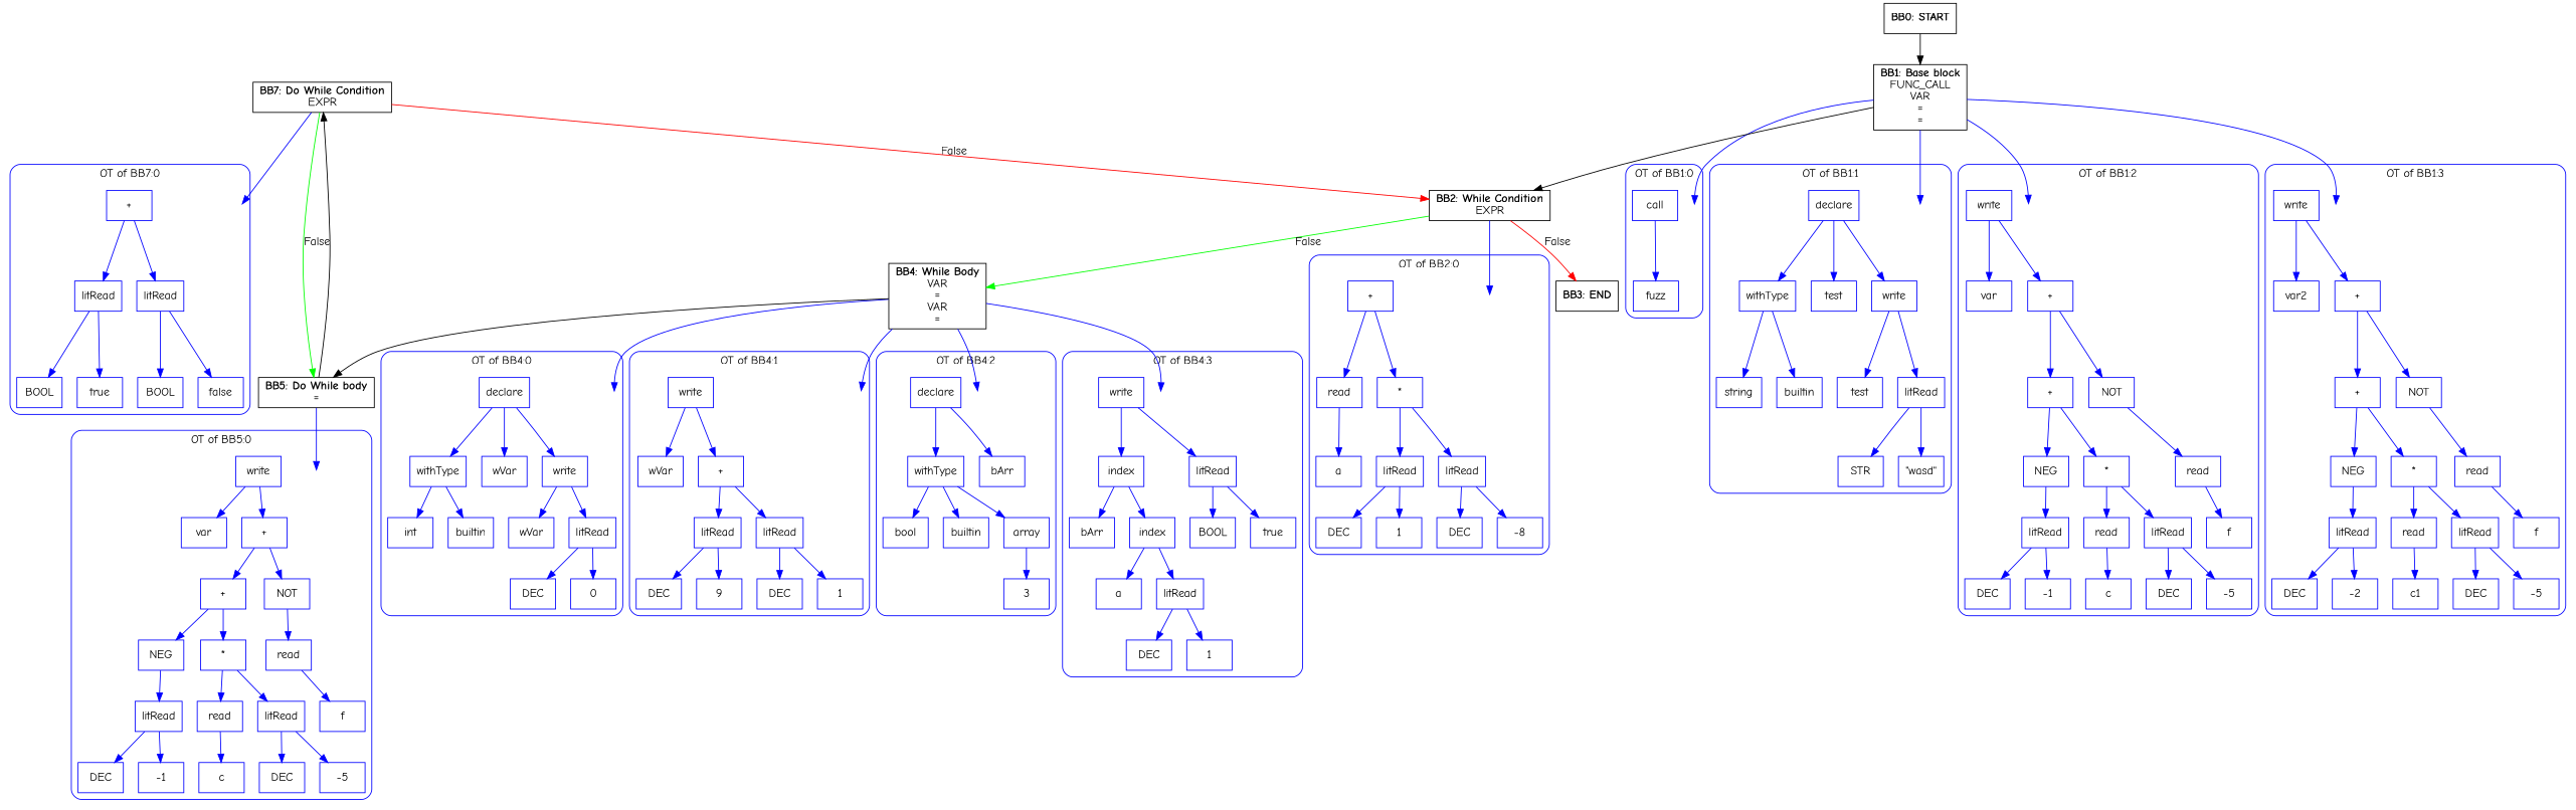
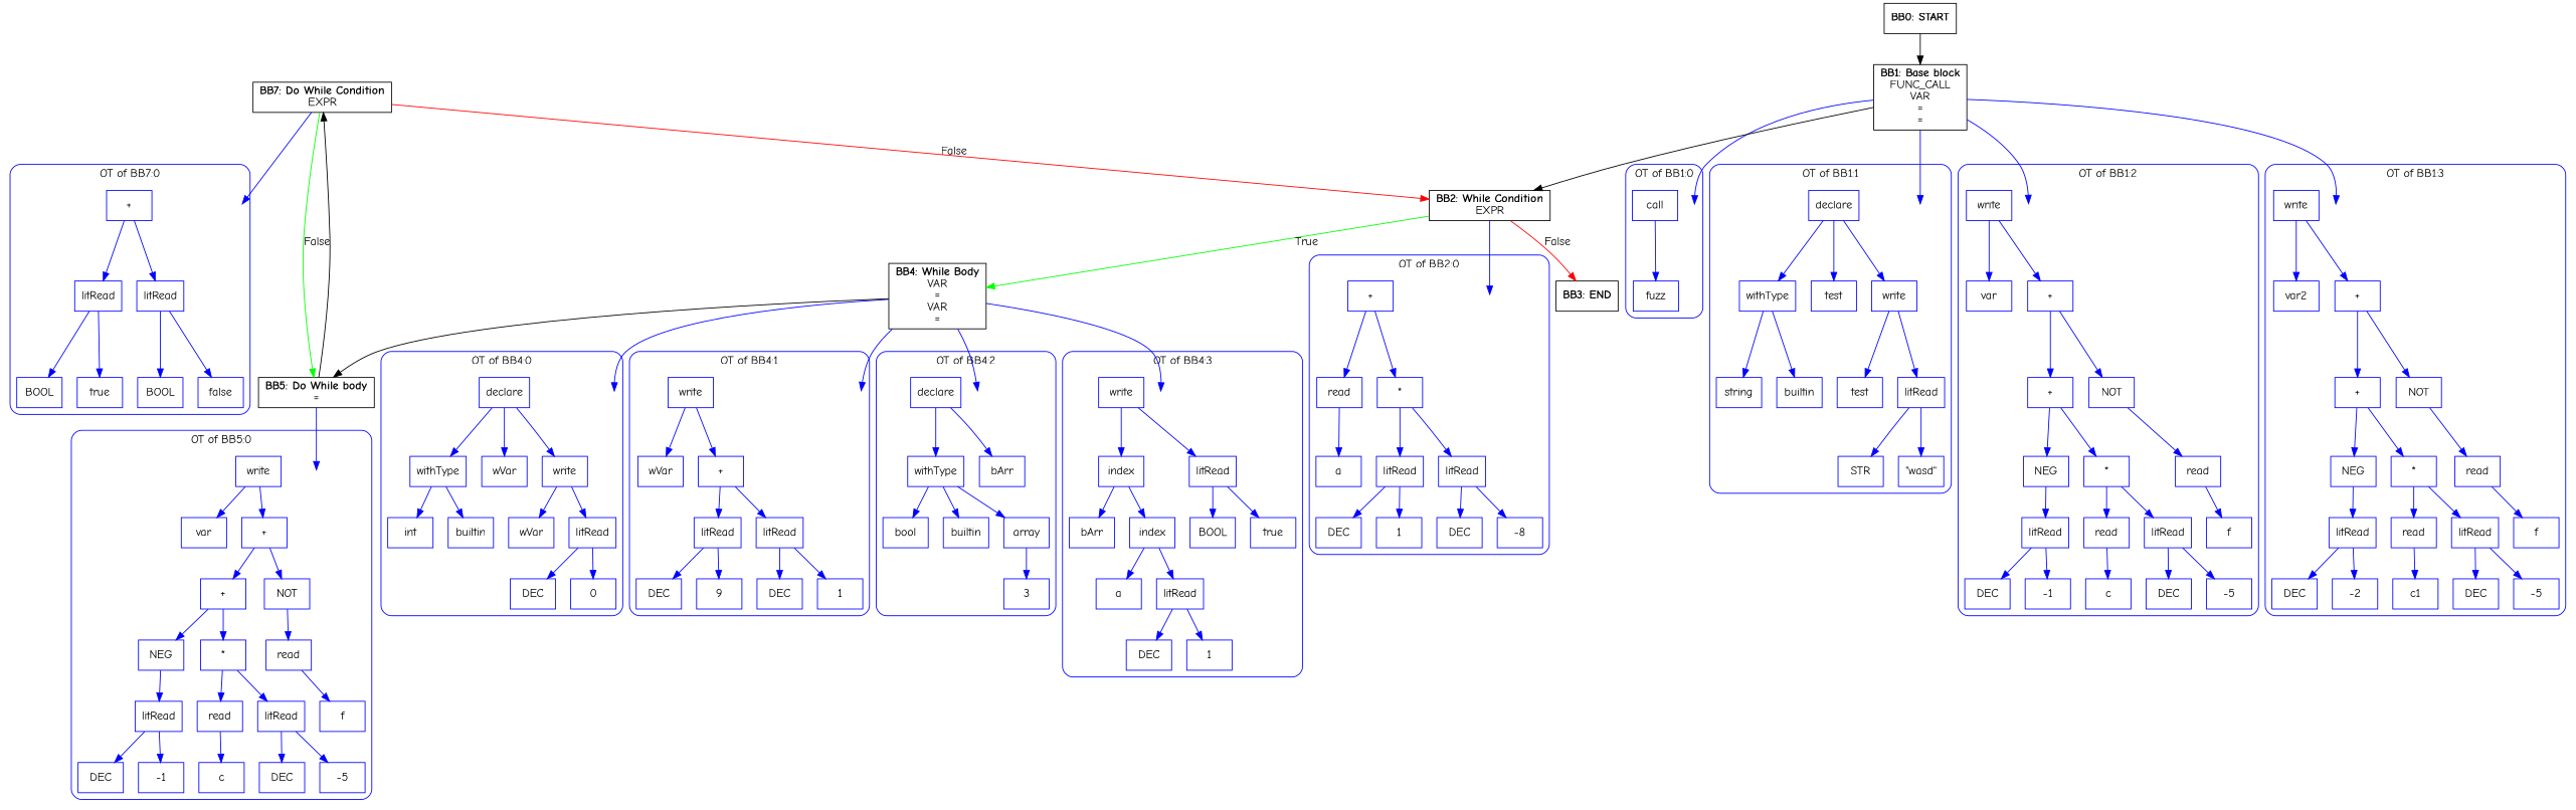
  digraph {
    compound=true
    fontname="Comic Neue"
    splines=true
    node [fontname="Comic Neue" shape=rectangle color=blue]
    edge [color=blue fontname="Comic Neue"]
    entry0 [shape=point style=invis color=""]
    n2 [label="+"]
    n3 [label=litRead]
    n4 [label=litRead]
    n5 [label=BOOL]
    n6 [label=true]
    n7 [label=BOOL]
    n8 [label=false]
    entry1 [shape=point style=invis color=""]
    n10 [label=write]
    n11 [label=var]
    n12 [label="+"]
    n13 [label="+"]
    n14 [label=NOT]
    n15 [label=NEG]
    n16 [label="*"]
    n17 [label=litRead]
    n18 [label=DEC]
    n19 [label=-1]
    n20 [label=read]
    n21 [label=litRead]
    n22 [label=c]
    n23 [label=DEC]
    n24 [label=-5]
    n25 [label=read]
    n26 [label=f]
    entry2 [shape=point style=invis color=""]
    n28 [label=declare]
    n29 [label=withType]
    n30 [label=wVar]
    n31 [label=write]
    n32 [label=int]
    n33 [label=builtin]
    n34 [label=wVar]
    n35 [label=litRead]
    n36 [label=DEC]
    n37 [label=0]
    entry3 [shape=point style=invis color=""]
    n39 [label=write]
    n40 [label=wVar]
    n41 [label="+"]
    n42 [label=litRead]
    n43 [label=litRead]
    n44 [label=DEC]
    n45 [label=9]
    n46 [label=DEC]
    n47 [label=1]
    entry4 [shape=point style=invis color=""]
    n49 [label=declare]
    n50 [label=withType]
    n51 [label=bArr]
    n52 [label=bool]
    n53 [label=builtin]
    n54 [label=array]
    n55 [label=3]
    entry5 [shape=point style=invis color=""]
    n57 [label=write]
    n58 [label=index]
    n59 [label=litRead]
    n60 [label=bArr]
    n61 [label=index]
    n62 [label=a]
    n63 [label=litRead]
    n64 [label=DEC]
    n65 [label=1]
    n66 [label=BOOL]
    n67 [label=true]
    entry6 [shape=point style=invis color=""]
    n69 [label="+"]
    n70 [label=read]
    n71 [label="*"]
    n72 [label=a]
    n73 [label=litRead]
    n74 [label=litRead]
    n75 [label=DEC]
    n76 [label=1]
    n77 [label=DEC]
    n78 [label=-8]
    entry7 [shape=point style=invis color=""]
    n80 [label=call]
    n81 [label=fuzz]
    entry8 [shape=point style=invis color=""]
    n83 [label=declare]
    n84 [label=withType]
    n85 [label=test]
    n86 [label=write]
    n87 [label=string]
    n88 [label=builtin]
    n89 [label=test]
    n90 [label=litRead]
    n91 [label=STR]
    n92 [label="\"wasd\""]
    entry9 [shape=point style=invis color=""]
    n94 [label=write]
    n95 [label=var]
    n96 [label="+"]
    n97 [label="+"]
    n98 [label=NOT]
    n99 [label=NEG]
    n100 [label="*"]
    n101 [label=litRead]
    n102 [label=DEC]
    n103 [label=-1]
    n104 [label=read]
    n105 [label=litRead]
    n106 [label=c]
    n107 [label=DEC]
    n108 [label=-5]
    n109 [label=read]
    n110 [label=f]
    entry10 [shape=point style=invis color=""]
    n112 [label=write]
    n113 [label=var2]
    n114 [label="+"]
    n115 [label="+"]
    n116 [label=NOT]
    n117 [label=NEG]
    n118 [label="*"]
    n119 [label=litRead]
    n120 [label=DEC]
    n121 [label=-2]
    n122 [label=read]
    n123 [label=litRead]
    n124 [label=c1]
    n125 [label=DEC]
    n126 [label=-5]
    n127 [label=read]
    n128 [label=f]
    n129 [label=<<B>BB7: Do While Condition</B><BR ALIGN="CENTER"/>EXPR<BR ALIGN="CENTER"/>> color=""]
    n130 [label=<<B>BB5: Do While body</B><BR ALIGN="CENTER"/>=<BR ALIGN="CENTER"/>> color=""]
    n131 [label=<<B>BB2: While Condition</B><BR ALIGN="CENTER"/>EXPR<BR ALIGN="CENTER"/>> color=""]
    n132 [label=<<B>BB4: While Body</B><BR ALIGN="CENTER"/>VAR<BR ALIGN="CENTER"/>=<BR ALIGN="CENTER"/>VAR<BR ALIGN="CENTER"/>=<BR ALIGN="CENTER"/>> color=""]
    n133 [label=<<B>BB3: END</B><BR ALIGN="CENTER"/>> color=""]
    n134 [label=<<B>BB1: Base block</B><BR ALIGN="CENTER"/>FUNC_CALL<BR ALIGN="CENTER"/>VAR<BR ALIGN="CENTER"/>=<BR ALIGN="CENTER"/>=<BR ALIGN="CENTER"/>> color=""]
    n135 [label=<<B>BB0: START</B><BR ALIGN="CENTER"/>> color=""]
    subgraph cluster_1 {
      color=blue
      label="OT of BB7:0"
      style=rounded
      entry0
      n2
      n3
      n4
      n5
      n6
      n7
      n8
    }
    subgraph cluster_2 {
      color=blue
      label="OT of BB5:0"
      style=rounded
      entry1
      n10
      n11
      n12
      n13
      n14
      n15
      n16
      n17
      n18
      n19
      n20
      n21
      n22
      n23
      n24
      n25
      n26
    }
    subgraph cluster_3 {
      color=blue
      label="OT of BB4:0"
      style=rounded
      entry2
      n28
      n29
      n30
      n31
      n32
      n33
      n34
      n35
      n36
      n37
    }
    subgraph cluster_4 {
      color=blue
      label="OT of BB4:1"
      style=rounded
      entry3
      n39
      n40
      n41
      n42
      n43
      n44
      n45
      n46
      n47
    }
    subgraph cluster_5 {
      color=blue
      label="OT of BB4:2"
      style=rounded
      entry4
      n49
      n50
      n51
      n52
      n53
      n54
      n55
    }
    subgraph cluster_6 {
      color=blue
      label="OT of BB4:3"
      style=rounded
      entry5
      n57
      n58
      n59
      n60
      n61
      n62
      n63
      n64
      n65
      n66
      n67
    }
    subgraph cluster_7 {
      color=blue
      label="OT of BB2:0"
      style=rounded
      entry6
      n69
      n70
      n71
      n72
      n73
      n74
      n75
      n76
      n77
      n78
    }
    subgraph cluster_8 {
      color=blue
      label="OT of BB1:0"
      style=rounded
      entry7
      n80
      n81
    }
    subgraph cluster_9 {
      color=blue
      label="OT of BB1:1"
      style=rounded
      entry8
      n83
      n84
      n85
      n86
      n87
      n88
      n89
      n90
      n91
      n92
    }
    subgraph cluster_10 {
      color=blue
      label="OT of BB1:2"
      style=rounded
      entry9
      n94
      n95
      n96
      n97
      n98
      n99
      n100
      n101
      n102
      n103
      n104
      n105
      n106
      n107
      n108
      n109
      n110
    }
    subgraph cluster_11 {
      color=blue
      label="OT of BB1:3"
      style=rounded
      entry10
      n112
      n113
      n114
      n115
      n116
      n117
      n118
      n119
      n120
      n121
      n122
      n123
      n124
      n125
      n126
      n127
      n128
    }
    n2 -> n3
    n2 -> n4
    n3 -> n5
    n3 -> n6
    n4 -> n7
    n4 -> n8
    n10 -> n11
    n10 -> n12
    n12 -> n13
    n12 -> n14
    n13 -> n15
    n13 -> n16
    n14 -> n25
    n15 -> n17
    n16 -> n20
    n16 -> n21
    n17 -> n18
    n17 -> n19
    n20 -> n22
    n21 -> n23
    n21 -> n24
    n25 -> n26
    n28 -> n29
    n28 -> n30
    n28 -> n31
    n29 -> n32
    n29 -> n33
    n31 -> n34
    n31 -> n35
    n35 -> n36
    n35 -> n37
    n39 -> n40
    n39 -> n41
    n41 -> n42
    n41 -> n43
    n42 -> n44
    n42 -> n45
    n43 -> n46
    n43 -> n47
    n49 -> n50
    n49 -> n51
    n50 -> n52
    n50 -> n53
    n50 -> n54
    n54 -> n55
    n57 -> n58
    n57 -> n59
    n58 -> n60
    n58 -> n61
    n59 -> n66
    n59 -> n67
    n61 -> n62
    n61 -> n63
    n63 -> n64
    n63 -> n65
    n69 -> n70
    n69 -> n71
    n70 -> n72
    n71 -> n73
    n71 -> n74
    n73 -> n75
    n73 -> n76
    n74 -> n77
    n74 -> n78
    n80 -> n81
    n83 -> n84
    n83 -> n85
    n83 -> n86
    n84 -> n87
    n84 -> n88
    n86 -> n89
    n86 -> n90
    n90 -> n91
    n90 -> n92
    n94 -> n95
    n94 -> n96
    n96 -> n97
    n96 -> n98
    n97 -> n99
    n97 -> n100
    n98 -> n109
    n99 -> n101
    n100 -> n104
    n100 -> n105
    n101 -> n102
    n101 -> n103
    n104 -> n106
    n105 -> n107
    n105 -> n108
    n109 -> n110
    n112 -> n113
    n112 -> n114
    n114 -> n115
    n114 -> n116
    n115 -> n117
    n115 -> n118
    n116 -> n127
    n117 -> n119
    n118 -> n122
    n118 -> n123
    n119 -> n120
    n119 -> n121
    n122 -> n124
    n123 -> n125
    n123 -> n126
    n127 -> n128
    n129 -> entry0
    n129 -> n130 [color=green label=False]
    n129 -> n131 [color=red label=False]
    n130 -> entry1
    n130 -> n129 [color=""]
    n131 -> entry6
-   n131 -> n132 [color=green label=False]
+   n131 -> n132 [color=green label=True]
    n131 -> n133 [color=red label=False]
    n132 -> entry2
    n132 -> entry3
    n132 -> entry4
    n132 -> entry5
    n132 -> n130 [color=""]
    n134 -> entry7
    n134 -> entry8
    n134 -> entry9
    n134 -> entry10
    n134 -> n131 [color=""]
    n135 -> n134 [color=""]
  }
